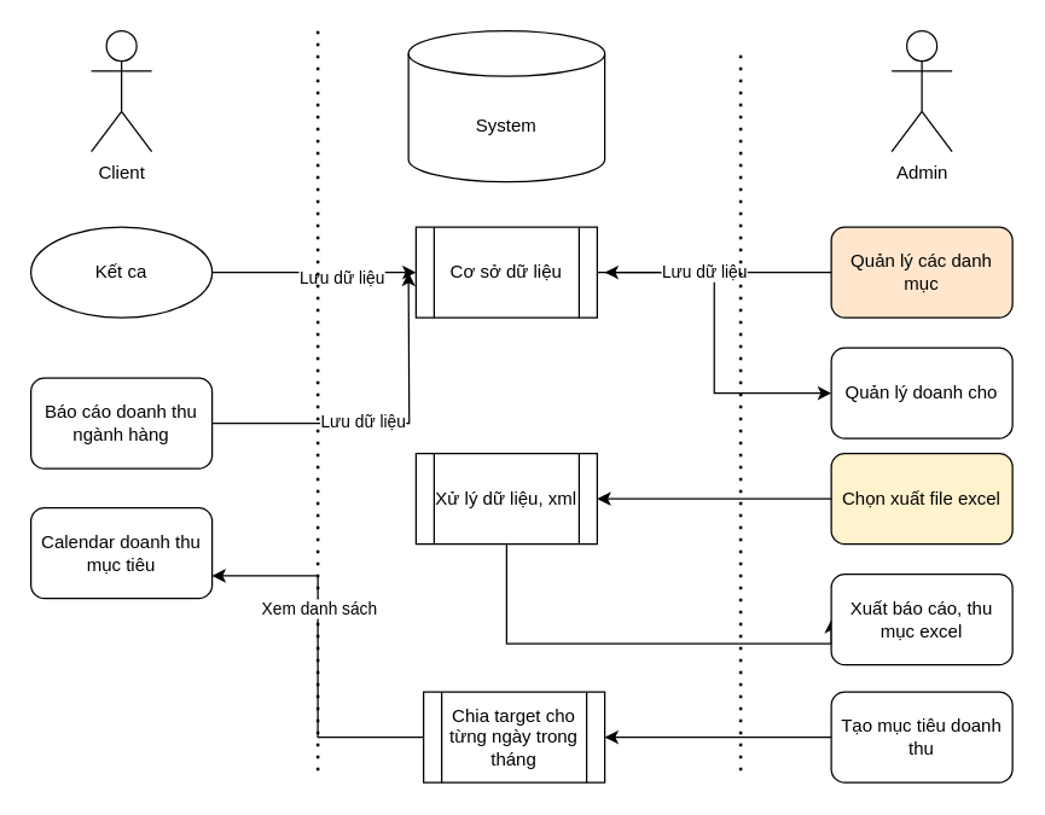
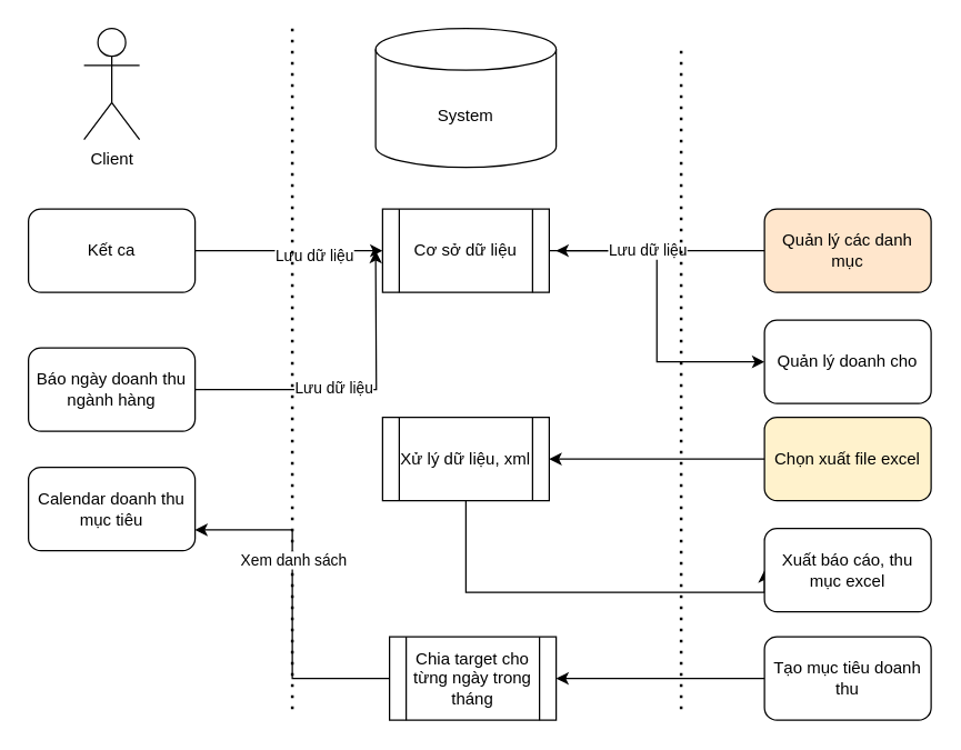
  <mxCell id="0" />
  <mxCell id="1" parent="0" />
  <mxCell id="2" value="Client" style="shape=umlActor;verticalLabelPosition=bottom;verticalAlign=top;html=1;outlineConnect=0;" vertex="1" parent="1"><mxGeometry x="60" y="20" width="40" height="80" as="geometry" /></mxCell>
  <mxCell id="3" value="System" style="shape=cylinder3;whiteSpace=wrap;html=1;boundedLbl=1;backgroundOutline=1;size=15;" vertex="1" parent="1"><mxGeometry x="270" y="20" width="130" height="100" as="geometry" /></mxCell>
- <mxCell id="4" value="Admin" style="shape=umlActor;verticalLabelPosition=bottom;verticalAlign=top;html=1;outlineConnect=0;" vertex="1" parent="1"><mxGeometry x="590" y="20" width="40" height="80" as="geometry" /></mxCell>
  <mxCell id="5" style="edgeStyle=orthogonalEdgeStyle;rounded=0;orthogonalLoop=1;jettySize=auto;html=1;" edge="1" parent="1" source="7" target="12"><mxGeometry relative="1" as="geometry" /></mxCell>
  <mxCell id="6" value="Lưu dữ liệu" style="edgeLabel;html=1;align=center;verticalAlign=middle;resizable=0;points=[];" vertex="1" connectable="0" parent="5"><mxGeometry x="0.259" y="-3" relative="1" as="geometry"><mxPoint as="offset" /></mxGeometry></mxCell>
- <mxCell id="7" value="Kết ca" style="ellipse;whiteSpace=wrap;html=1;" vertex="1" parent="1"><mxGeometry x="20" y="150" width="120" height="60" as="geometry" /></mxCell>
+ <mxCell id="7" value="Kết ca" style="rounded=1;whiteSpace=wrap;html=1;" vertex="1" parent="1"><mxGeometry x="20" y="150" width="120" height="60" as="geometry" /></mxCell>
  <mxCell id="8" style="edgeStyle=orthogonalEdgeStyle;rounded=0;orthogonalLoop=1;jettySize=auto;html=1;" edge="1" parent="1" source="10"><mxGeometry relative="1" as="geometry"><mxPoint x="270" y="180" as="targetPoint" /></mxGeometry></mxCell>
  <mxCell id="9" value="Lưu dữ liệu" style="edgeLabel;html=1;align=center;verticalAlign=middle;resizable=0;points=[];" vertex="1" connectable="0" parent="8"><mxGeometry x="-0.139" y="2" relative="1" as="geometry"><mxPoint as="offset" /></mxGeometry></mxCell>
- <mxCell id="10" value="Báo cáo doanh thu ngành hàng" style="rounded=1;whiteSpace=wrap;html=1;" vertex="1" parent="1"><mxGeometry x="20" y="250" width="120" height="60" as="geometry" /></mxCell>
+ <mxCell id="10" value="Báo ngày doanh thu ngành hàng" style="rounded=1;whiteSpace=wrap;html=1;" vertex="1" parent="1"><mxGeometry x="20" y="250" width="120" height="60" as="geometry" /></mxCell>
  <mxCell id="11" style="edgeStyle=orthogonalEdgeStyle;rounded=0;orthogonalLoop=1;jettySize=auto;html=1;entryX=0;entryY=0.5;entryDx=0;entryDy=0;" edge="1" parent="1" source="12" target="29"><mxGeometry relative="1" as="geometry" /></mxCell>
  <mxCell id="12" value="Cơ sở dữ liệu" style="shape=process;whiteSpace=wrap;html=1;backgroundOutline=1;" vertex="1" parent="1"><mxGeometry x="275" y="150" width="120" height="60" as="geometry" /></mxCell>
  <mxCell id="13" style="edgeStyle=orthogonalEdgeStyle;rounded=0;orthogonalLoop=1;jettySize=auto;html=1;" edge="1" parent="1" source="15"><mxGeometry relative="1" as="geometry"><mxPoint x="400" y="180" as="targetPoint" /></mxGeometry></mxCell>
  <mxCell id="14" value="Lưu dữ liệu" style="edgeLabel;html=1;align=center;verticalAlign=middle;resizable=0;points=[];" vertex="1" connectable="0" parent="13"><mxGeometry x="0.133" y="-1" relative="1" as="geometry"><mxPoint as="offset" /></mxGeometry></mxCell>
  <mxCell id="15" value="Quản lý các danh mục" style="rounded=1;whiteSpace=wrap;html=1;fillColor=#ffe6cc;" vertex="1" parent="1"><mxGeometry x="550" y="150" width="120" height="60" as="geometry" /></mxCell>
  <mxCell id="16" style="edgeStyle=orthogonalEdgeStyle;rounded=0;orthogonalLoop=1;jettySize=auto;html=1;entryX=1;entryY=0.5;entryDx=0;entryDy=0;" edge="1" parent="1" source="17" target="22"><mxGeometry relative="1" as="geometry" /></mxCell>
  <mxCell id="17" value="Tạo mục tiêu doanh thu" style="rounded=1;whiteSpace=wrap;html=1;" vertex="1" parent="1"><mxGeometry x="550" y="458" width="120" height="60" as="geometry" /></mxCell>
  <mxCell id="18" value="" style="endArrow=none;dashed=1;html=1;dashPattern=1 3;strokeWidth=2;" edge="1" parent="1"><mxGeometry width="50" height="50" relative="1" as="geometry"><mxPoint x="210" y="510" as="sourcePoint" /><mxPoint x="210" y="20" as="targetPoint" /></mxGeometry></mxCell>
  <mxCell id="19" value="" style="endArrow=none;dashed=1;html=1;dashPattern=1 3;strokeWidth=2;" edge="1" parent="1"><mxGeometry width="50" height="50" relative="1" as="geometry"><mxPoint x="490" y="510" as="sourcePoint" /><mxPoint x="490" y="30" as="targetPoint" /></mxGeometry></mxCell>
  <mxCell id="20" style="edgeStyle=orthogonalEdgeStyle;rounded=0;orthogonalLoop=1;jettySize=auto;html=1;entryX=1;entryY=0.75;entryDx=0;entryDy=0;" edge="1" parent="1" source="22" target="23"><mxGeometry relative="1" as="geometry" /></mxCell>
  <mxCell id="21" value="Xem danh sách" style="edgeLabel;html=1;align=center;verticalAlign=middle;resizable=0;points=[];" vertex="1" connectable="0" parent="20"><mxGeometry x="0.263" relative="1" as="geometry"><mxPoint as="offset" /></mxGeometry></mxCell>
  <mxCell id="22" value="Chia target cho từng ngày trong tháng" style="shape=process;whiteSpace=wrap;html=1;backgroundOutline=1;" vertex="1" parent="1"><mxGeometry x="280" y="458" width="120" height="60" as="geometry" /></mxCell>
  <mxCell id="23" value="Calendar doanh thu mục tiêu" style="rounded=1;whiteSpace=wrap;html=1;" vertex="1" parent="1"><mxGeometry x="20" y="336" width="120" height="60" as="geometry" /></mxCell>
  <mxCell id="24" style="edgeStyle=orthogonalEdgeStyle;rounded=0;orthogonalLoop=1;jettySize=auto;html=1;entryX=0;entryY=0.5;entryDx=0;entryDy=0;" edge="1" parent="1" source="25" target="26"><mxGeometry relative="1" as="geometry"><Array as="points"><mxPoint x="335" y="426" /></Array></mxGeometry></mxCell>
  <mxCell id="25" value="Xử lý dữ liệu, xml" style="shape=process;whiteSpace=wrap;html=1;backgroundOutline=1;" vertex="1" parent="1"><mxGeometry x="275" y="300" width="120" height="60" as="geometry" /></mxCell>
  <mxCell id="26" value="Xuất báo cáo, thu mục excel" style="rounded=1;whiteSpace=wrap;html=1;" vertex="1" parent="1"><mxGeometry x="550" y="380" width="120" height="60" as="geometry" /></mxCell>
  <mxCell id="27" style="edgeStyle=orthogonalEdgeStyle;rounded=0;orthogonalLoop=1;jettySize=auto;html=1;entryX=1;entryY=0.5;entryDx=0;entryDy=0;" edge="1" parent="1" source="28" target="25"><mxGeometry relative="1" as="geometry" /></mxCell>
  <mxCell id="28" value="Chọn xuất file excel" style="rounded=1;whiteSpace=wrap;html=1;fillColor=#fff2cc;" vertex="1" parent="1"><mxGeometry x="550" y="300" width="120" height="60" as="geometry" /></mxCell>
  <mxCell id="29" value="Quản lý doanh cho" style="rounded=1;whiteSpace=wrap;html=1;" vertex="1" parent="1"><mxGeometry x="550" y="230" width="120" height="60" as="geometry" /></mxCell>
